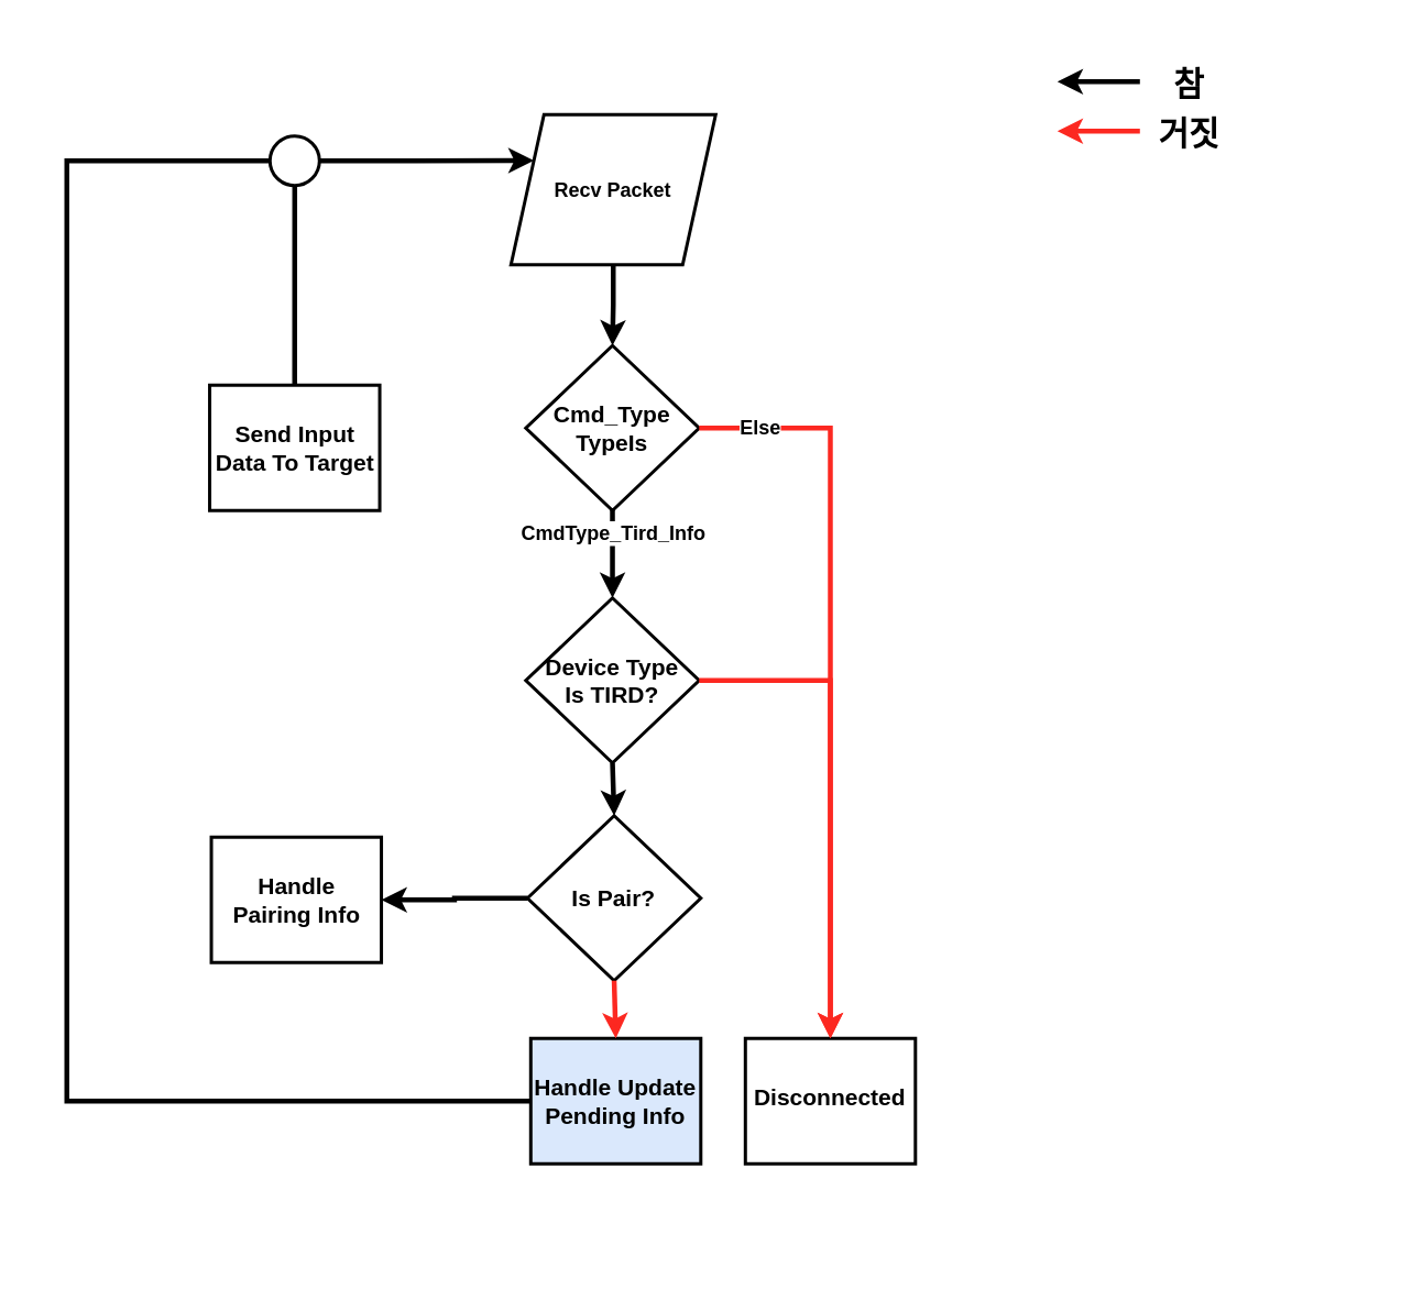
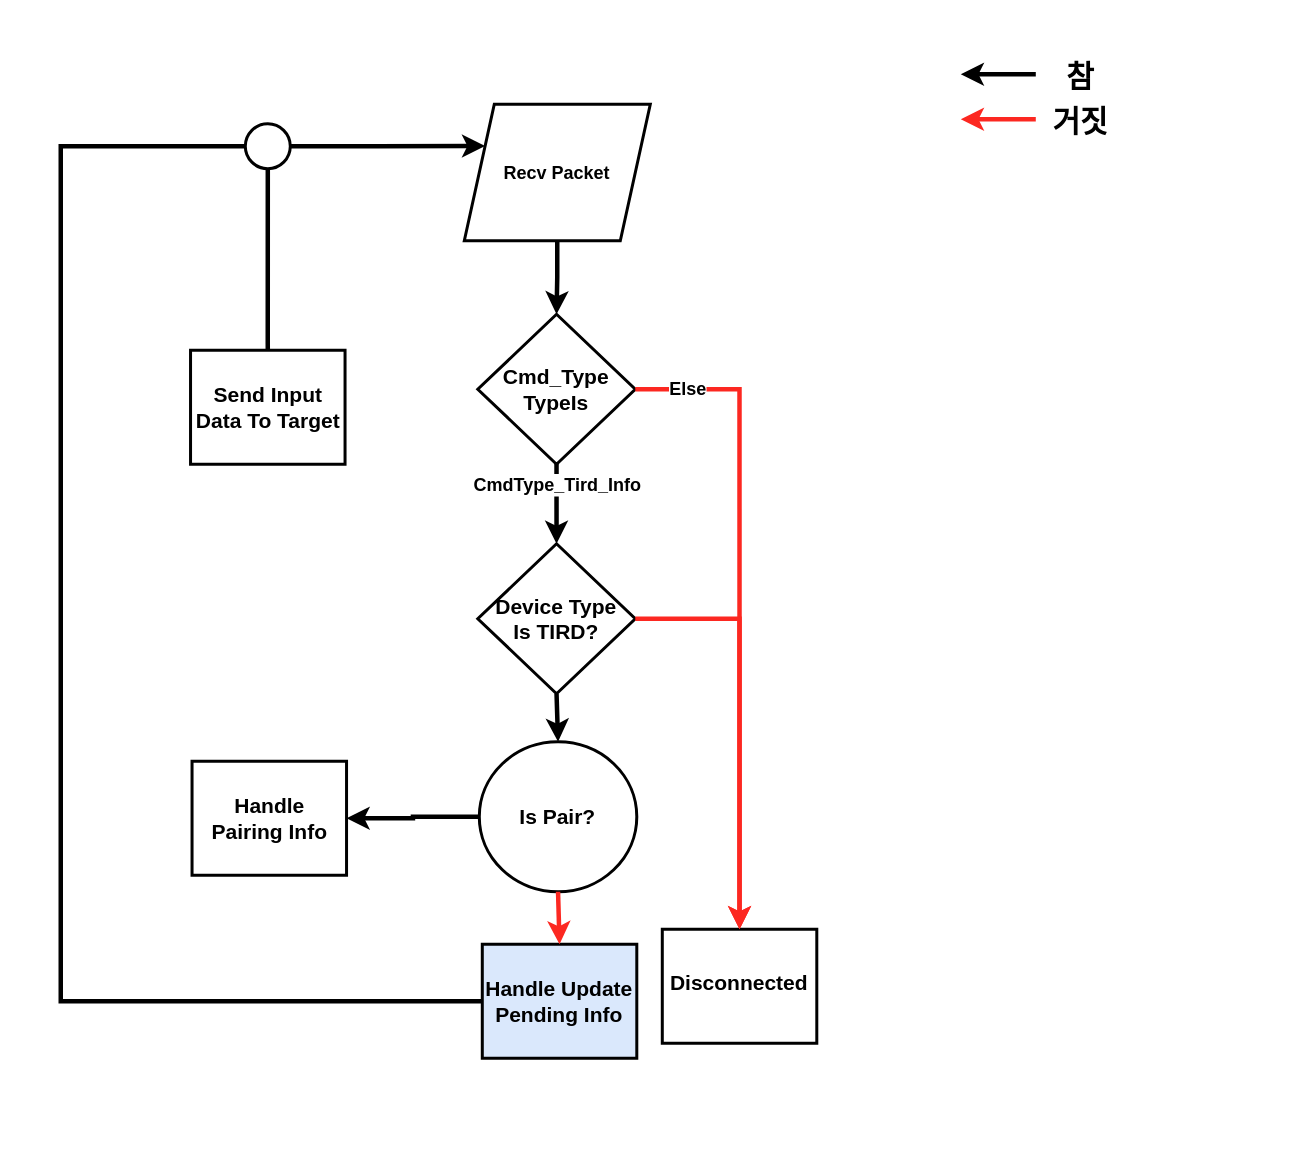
  <mxCell id="0" />
  <mxCell id="1" parent="0" />
  <mxCell id="2" value="" style="rounded=0;whiteSpace=wrap;html=1;strokeColor=#ffffff;" parent="1" vertex="1"><mxGeometry y="20" width="820" height="740" as="geometry" x="20" /></mxCell>
  <mxCell id="3" style="edgeStyle=orthogonalEdgeStyle;rounded=0;orthogonalLoop=1;jettySize=auto;html=1;entryX=0.5;entryY=0;entryDx=0;entryDy=0;strokeWidth=3;" parent="1" source="4" target="6" edge="1"><mxGeometry relative="1" as="geometry" /></mxCell>
  <mxCell id="4" value="Recv Packet" style="shape=parallelogram;perimeter=parallelogramPerimeter;whiteSpace=wrap;html=1;fixedSize=1;aspect=fixed;strokeWidth=2;fontStyle=1" parent="1" vertex="1"><mxGeometry x="309.03" y="69" width="124" height="91" as="geometry" /></mxCell>
  <mxCell id="5" value="CmdType_Tird_Info" style="edgeStyle=orthogonalEdgeStyle;rounded=0;orthogonalLoop=1;jettySize=auto;html=1;entryX=0.5;entryY=0;entryDx=0;entryDy=0;fontStyle=1;fontSize=12;strokeWidth=3;exitX=0.5;exitY=1;exitDx=0;exitDy=0;" parent="1" source="6" target="22" edge="1"><mxGeometry x="0.501" relative="1" as="geometry"><Array as="points"><mxPoint x="372" y="259" /><mxPoint x="370" y="259" /><mxPoint x="370" y="329" /></Array><mxPoint as="offset" /></mxGeometry></mxCell>
  <mxCell id="6" value="Cmd_Type&lt;br style=&quot;font-size: 14px;&quot;&gt;TypeIs" style="rhombus;whiteSpace=wrap;html=1;aspect=fixed;strokeWidth=2;fontStyle=1;fontSize=14;" parent="1" vertex="1"><mxGeometry x="318.03" y="209" width="105" height="100" as="geometry" /></mxCell>
  <mxCell id="7" value="Handle Update Pending Info" style="rounded=0;whiteSpace=wrap;html=1;fontStyle=1;strokeWidth=2;fontSize=14;fillColor=#dae8fc;" parent="1" vertex="1"><mxGeometry x="321.03" y="629" width="103" height="76" as="geometry" /></mxCell>
- <mxCell id="8" value="Is Pair?" style="rhombus;whiteSpace=wrap;html=1;aspect=fixed;fontStyle=1;strokeWidth=2;fontSize=14;" parent="1" vertex="1"><mxGeometry x="319.03" y="494" width="105" height="100" as="geometry" /></mxCell>
- <mxCell id="9" value="&lt;p style=&quot;margin: 0px; padding: 0px; border: 0px none; line-height: 0px; overflow-wrap: break-word; font-family: Arial; font-size: 14px;&quot;&gt;&lt;span style=&quot;font-size: 14px;&quot;&gt;&lt;/span&gt;&lt;/p&gt;&lt;p style=&quot;margin: 0px; padding: 0px; border: 0px none; line-height: 0px; overflow-wrap: break-word; font-family: Arial; font-size: 14px;&quot;&gt;&lt;span style=&quot;font-size: 14px;&quot;&gt;&lt;/span&gt;&lt;/p&gt;&lt;p style=&quot;margin: 0px; padding: 0px; border: 0px none; line-height: 0px; overflow-wrap: break-word; font-family: Arial; font-size: 14px;&quot;&gt;&lt;span style=&quot;font-size: 14px;&quot;&gt;Disconnected&lt;/span&gt;&lt;/p&gt;&lt;p style=&quot;margin: 0px; padding: 0px; border: 0px none; line-height: 0px; overflow-wrap: break-word; font-family: Arial; font-size: 14px;&quot;&gt;&lt;span style=&quot;font-size: 14px;&quot;&gt;&lt;br style=&quot;font-size: 14px;&quot;&gt;&lt;/span&gt;&lt;/p&gt;" style="rounded=0;whiteSpace=wrap;html=1;fontStyle=1;strokeWidth=2;fontSize=14;" parent="1" vertex="1"><mxGeometry x="451.03" y="629" width="103" height="76" as="geometry" /></mxCell>
+ <mxCell id="8" value="Is Pair?" style="ellipse;whiteSpace=wrap;html=1;aspect=fixed;fontStyle=1;strokeWidth=2;fontSize=14;" parent="1" vertex="1"><mxGeometry x="319.03" y="494" width="105" height="100" as="geometry" /></mxCell>
+ <mxCell id="9" value="&lt;p style=&quot;margin: 0px; padding: 0px; border: 0px none; line-height: 0px; overflow-wrap: break-word; font-family: Arial; font-size: 14px;&quot;&gt;&lt;span style=&quot;font-size: 14px;&quot;&gt;&lt;/span&gt;&lt;/p&gt;&lt;p style=&quot;margin: 0px; padding: 0px; border: 0px none; line-height: 0px; overflow-wrap: break-word; font-family: Arial; font-size: 14px;&quot;&gt;&lt;span style=&quot;font-size: 14px;&quot;&gt;&lt;/span&gt;&lt;/p&gt;&lt;p style=&quot;margin: 0px; padding: 0px; border: 0px none; line-height: 0px; overflow-wrap: break-word; font-family: Arial; font-size: 14px;&quot;&gt;&lt;span style=&quot;font-size: 14px;&quot;&gt;Disconnected&lt;/span&gt;&lt;/p&gt;&lt;p style=&quot;margin: 0px; padding: 0px; border: 0px none; line-height: 0px; overflow-wrap: break-word; font-family: Arial; font-size: 14px;&quot;&gt;&lt;span style=&quot;font-size: 14px;&quot;&gt;&lt;br style=&quot;font-size: 14px;&quot;&gt;&lt;/span&gt;&lt;/p&gt;" style="rounded=0;whiteSpace=wrap;html=1;fontStyle=1;strokeWidth=2;fontSize=14;" parent="1" vertex="1"><mxGeometry x="441.03" y="619" width="103" height="76" as="geometry" /></mxCell>
  <mxCell id="10" style="edgeStyle=orthogonalEdgeStyle;rounded=0;orthogonalLoop=1;jettySize=auto;html=1;exitX=0;exitY=0.5;exitDx=0;exitDy=0;entryX=1;entryY=0.5;entryDx=0;entryDy=0;fontStyle=1;strokeWidth=3;" parent="1" edge="1"><mxGeometry relative="1" as="geometry"><mxPoint x="690.03" y="49" as="sourcePoint" /><mxPoint x="640.03" y="49" as="targetPoint" /></mxGeometry></mxCell>
  <mxCell id="11" style="edgeStyle=orthogonalEdgeStyle;rounded=0;orthogonalLoop=1;jettySize=auto;html=1;entryX=1;entryY=0.5;entryDx=0;entryDy=0;fontStyle=1;strokeWidth=3;strokeColor=#FC2821;" parent="1" edge="1"><mxGeometry relative="1" as="geometry"><mxPoint x="690.03" y="79" as="sourcePoint" /><mxPoint x="640.03" y="79" as="targetPoint" /></mxGeometry></mxCell>
  <mxCell id="12" value="참" style="text;html=1;strokeColor=none;fillColor=none;align=center;verticalAlign=middle;whiteSpace=wrap;rounded=0;fontSize=20;fontStyle=1" parent="1" vertex="1"><mxGeometry x="690.03" y="35" width="60" height="30" as="geometry" /></mxCell>
  <mxCell id="13" value="거짓" style="text;html=1;strokeColor=none;fillColor=none;align=center;verticalAlign=middle;whiteSpace=wrap;rounded=0;fontSize=20;fontStyle=1" parent="1" vertex="1"><mxGeometry x="690.03" y="65" width="60" height="30" as="geometry" /></mxCell>
  <mxCell id="14" style="edgeStyle=orthogonalEdgeStyle;rounded=0;orthogonalLoop=1;jettySize=auto;html=1;exitX=0;exitY=0.5;exitDx=0;exitDy=0;entryX=1;entryY=0.5;entryDx=0;entryDy=0;fontStyle=1;strokeWidth=3;" parent="1" source="8" target="15" edge="1"><mxGeometry relative="1" as="geometry"><mxPoint x="200.03" y="429" as="sourcePoint" /><mxPoint x="150.03" y="429" as="targetPoint" /><Array as="points" /></mxGeometry></mxCell>
  <mxCell id="15" value="Handle&lt;br style=&quot;font-size: 14px;&quot;&gt;Pairing Info" style="rounded=0;whiteSpace=wrap;fontStyle=1;html=1;strokeWidth=2;fontSize=14;" parent="1" vertex="1"><mxGeometry x="127.53" y="507" width="103" height="76" as="geometry" /></mxCell>
  <mxCell id="16" value="Else" style="edgeStyle=orthogonalEdgeStyle;rounded=0;orthogonalLoop=1;jettySize=auto;html=1;exitX=1;exitY=0.5;exitDx=0;exitDy=0;entryX=0.5;entryY=0;entryDx=0;entryDy=0;fontStyle=1;strokeWidth=3;strokeColor=#FC2821;fontSize=12;" parent="1" source="6" target="9" edge="1"><mxGeometry x="-0.836" relative="1" as="geometry"><mxPoint x="670.03" y="299" as="sourcePoint" /><mxPoint x="470.03" y="299" as="targetPoint" /><mxPoint as="offset" /></mxGeometry></mxCell>
  <mxCell id="17" value="Send Input Data To Target" style="rounded=0;whiteSpace=wrap;fontStyle=1;html=1;strokeWidth=2;fontSize=14;" parent="1" vertex="1"><mxGeometry x="126.53" y="233" width="103" height="76" as="geometry" /></mxCell>
  <mxCell id="18" value="" style="ellipse;whiteSpace=wrap;html=1;strokeWidth=2;" parent="1" vertex="1"><mxGeometry x="163.03" y="82" width="30" height="30" as="geometry" /></mxCell>
  <mxCell id="19" style="edgeStyle=orthogonalEdgeStyle;rounded=0;orthogonalLoop=1;jettySize=auto;html=1;exitX=0;exitY=0.5;exitDx=0;exitDy=0;fontStyle=1;strokeWidth=3;endArrow=none;endFill=0;entryX=0;entryY=0.5;entryDx=0;entryDy=0;" parent="1" source="7" target="18" edge="1"><mxGeometry relative="1" as="geometry"><mxPoint x="-89.97" y="549" as="sourcePoint" /><mxPoint x="-119.97" y="549" as="targetPoint" /><Array as="points"><mxPoint x="40.03" y="667" /><mxPoint x="40.03" y="97" /></Array></mxGeometry></mxCell>
  <mxCell id="20" style="edgeStyle=orthogonalEdgeStyle;rounded=0;orthogonalLoop=1;jettySize=auto;html=1;fontStyle=1;strokeWidth=3;endArrow=none;endFill=0;entryX=0.5;entryY=1;entryDx=0;entryDy=0;exitX=0.5;exitY=0;exitDx=0;exitDy=0;" parent="1" target="18" edge="1" source="17"><mxGeometry relative="1" as="geometry"><mxPoint x="178.03" y="149" as="sourcePoint" /><mxPoint x="110.03" y="139" as="targetPoint" /><Array as="points"><mxPoint x="178" y="229" /><mxPoint x="178" y="229" /></Array></mxGeometry></mxCell>
  <mxCell id="21" style="edgeStyle=orthogonalEdgeStyle;rounded=0;orthogonalLoop=1;jettySize=auto;html=1;exitX=1;exitY=0.5;exitDx=0;exitDy=0;entryX=0;entryY=0.25;entryDx=0;entryDy=0;fontStyle=1;strokeWidth=3;" parent="1" source="18" target="4" edge="1"><mxGeometry relative="1" as="geometry"><mxPoint x="260.03" y="89" as="sourcePoint" /><mxPoint x="210.03" y="89" as="targetPoint" /></mxGeometry></mxCell>
  <mxCell id="22" value="Device Type&lt;br style=&quot;font-size: 14px;&quot;&gt;Is TIRD?" style="rhombus;whiteSpace=wrap;html=1;aspect=fixed;fontStyle=1;strokeWidth=2;fontSize=14;" vertex="1" parent="1"><mxGeometry x="318.03" y="362" width="105" height="100" as="geometry" /></mxCell>
  <mxCell id="23" style="edgeStyle=orthogonalEdgeStyle;rounded=0;orthogonalLoop=1;jettySize=auto;html=1;exitX=0.5;exitY=1;exitDx=0;exitDy=0;entryX=0.5;entryY=0;entryDx=0;entryDy=0;fontStyle=1;strokeWidth=3;" edge="1" parent="1" source="22" target="8"><mxGeometry relative="1" as="geometry"><mxPoint x="300" y="419" as="sourcePoint" /><mxPoint x="250" y="419" as="targetPoint" /></mxGeometry></mxCell>
  <mxCell id="24" style="edgeStyle=orthogonalEdgeStyle;rounded=0;orthogonalLoop=1;jettySize=auto;html=1;exitX=1;exitY=0.5;exitDx=0;exitDy=0;entryX=0.5;entryY=0;entryDx=0;entryDy=0;fontStyle=1;strokeWidth=3;strokeColor=#FC2821;" edge="1" parent="1" source="22" target="9"><mxGeometry relative="1" as="geometry"><mxPoint x="360" y="379" as="sourcePoint" /><mxPoint x="160" y="379" as="targetPoint" /></mxGeometry></mxCell>
  <mxCell id="25" style="edgeStyle=orthogonalEdgeStyle;rounded=0;orthogonalLoop=1;jettySize=auto;html=1;exitX=0.5;exitY=1;exitDx=0;exitDy=0;entryX=0.5;entryY=0;entryDx=0;entryDy=0;fontStyle=1;strokeWidth=3;strokeColor=#FC2821;" edge="1" parent="1" source="8" target="7"><mxGeometry relative="1" as="geometry"><mxPoint x="380" y="449" as="sourcePoint" /><mxPoint x="180" y="449" as="targetPoint" /></mxGeometry></mxCell>
